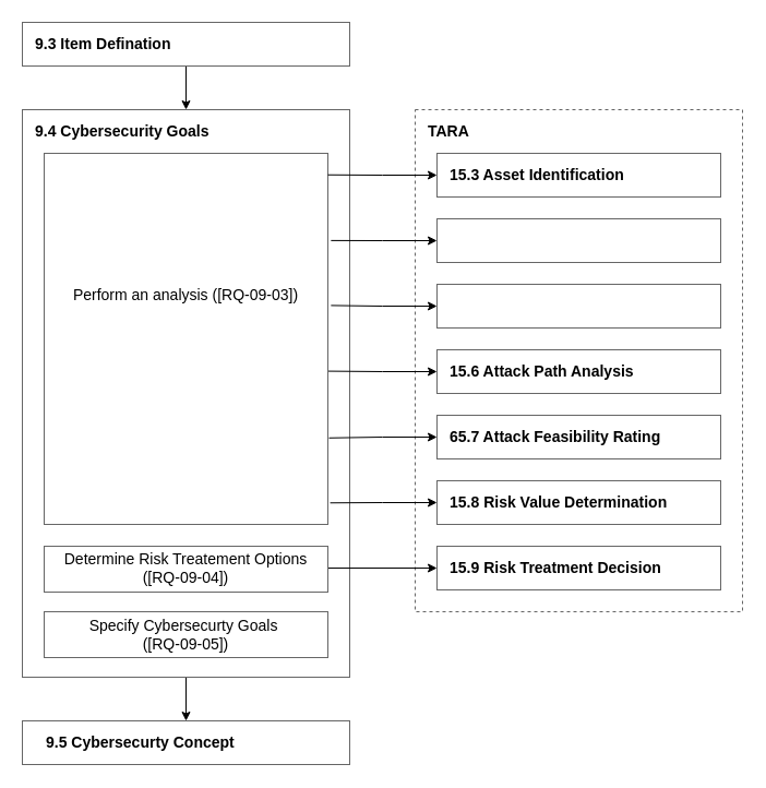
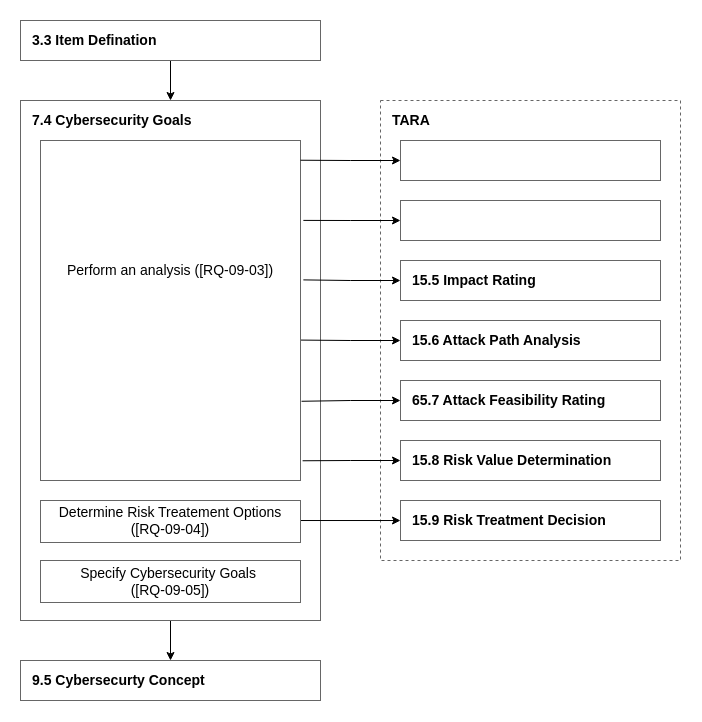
  <mxCell id="0" />
  <mxCell id="1" parent="0" />
  <mxCell id="2" style="edgeStyle=orthogonalEdgeStyle;rounded=0;orthogonalLoop=1;jettySize=auto;html=1;entryX=0.5;entryY=0;entryDx=0;entryDy=0;" edge="1" parent="1" source="3" target="6"><mxGeometry relative="1" as="geometry" /></mxCell>
  <mxCell id="3" value="" style="rounded=0;whiteSpace=wrap;html=1;fillColor=none;fontColor=#333333;strokeColor=#666666;" vertex="1" parent="1"><mxGeometry x="20" y="20" width="300" height="40" as="geometry" /></mxCell>
- <mxCell id="4" value="&lt;font style=&quot;font-size: 14px;&quot;&gt;&lt;b&gt;9.3 Item Defination&lt;/b&gt;&lt;/font&gt;" style="text;html=1;strokeColor=none;fillColor=none;align=left;verticalAlign=middle;whiteSpace=wrap;rounded=0;" vertex="1" parent="1"><mxGeometry x="30" y="25" width="150" height="30" as="geometry" /></mxCell>
+ <mxCell id="4" value="&lt;font style=&quot;font-size: 14px;&quot;&gt;&lt;b&gt;3.3 Item Defination&lt;/b&gt;&lt;/font&gt;" style="text;html=1;strokeColor=none;fillColor=none;align=left;verticalAlign=middle;whiteSpace=wrap;rounded=0;" vertex="1" parent="1"><mxGeometry x="30" y="25" width="150" height="30" as="geometry" /></mxCell>
  <mxCell id="5" style="edgeStyle=orthogonalEdgeStyle;rounded=0;orthogonalLoop=1;jettySize=auto;html=1;entryX=0.5;entryY=0;entryDx=0;entryDy=0;startArrow=none;startFill=0;endArrow=classic;endFill=1;" edge="1" parent="1" source="6" target="36"><mxGeometry relative="1" as="geometry" /></mxCell>
  <mxCell id="6" value="" style="rounded=0;whiteSpace=wrap;html=1;fillColor=none;fontColor=#333333;strokeColor=#666666;" vertex="1" parent="1"><mxGeometry x="20" y="100" width="300" height="520" as="geometry" /></mxCell>
- <mxCell id="7" value="&lt;font style=&quot;font-size: 14px;&quot;&gt;&lt;b&gt;9.4 Cybersecurity Goals&lt;/b&gt;&lt;/font&gt;" style="text;html=1;strokeColor=none;fillColor=none;align=left;verticalAlign=middle;whiteSpace=wrap;rounded=0;" vertex="1" parent="1"><mxGeometry x="30" y="105" width="180" height="30" as="geometry" /></mxCell>
+ <mxCell id="7" value="&lt;font style=&quot;font-size: 14px;&quot;&gt;&lt;b&gt;7.4 Cybersecurity Goals&lt;/b&gt;&lt;/font&gt;" style="text;html=1;strokeColor=none;fillColor=none;align=left;verticalAlign=middle;whiteSpace=wrap;rounded=0;" vertex="1" parent="1"><mxGeometry x="30" y="105" width="180" height="30" as="geometry" /></mxCell>
  <mxCell id="8" value="" style="rounded=0;whiteSpace=wrap;html=1;fillColor=none;fontColor=#333333;strokeColor=#666666;" vertex="1" parent="1"><mxGeometry x="40" y="140" width="260" height="340" as="geometry" /></mxCell>
  <mxCell id="9" value="&lt;div style=&quot;&quot;&gt;&lt;span style=&quot;font-size: 14px; background-color: initial;&quot;&gt;Perform an analysis ([RQ-09-03])&lt;/span&gt;&lt;/div&gt;" style="text;html=1;strokeColor=none;fillColor=none;align=center;verticalAlign=middle;whiteSpace=wrap;rounded=0;" vertex="1" parent="1"><mxGeometry x="50" y="255" width="240" height="30" as="geometry" /></mxCell>
  <mxCell id="10" value="" style="rounded=0;whiteSpace=wrap;html=1;fillColor=none;fontColor=#333333;strokeColor=#666666;dashed=1;" vertex="1" parent="1"><mxGeometry x="380" y="100" width="300" height="460" as="geometry" /></mxCell>
  <mxCell id="11" value="&lt;font style=&quot;font-size: 14px;&quot;&gt;&lt;b&gt;TARA&lt;/b&gt;&lt;/font&gt;" style="text;html=1;strokeColor=none;fillColor=none;align=left;verticalAlign=middle;whiteSpace=wrap;rounded=0;" vertex="1" parent="1"><mxGeometry x="390" y="105" width="180" height="30" as="geometry" /></mxCell>
  <mxCell id="12" style="edgeStyle=orthogonalEdgeStyle;rounded=0;orthogonalLoop=1;jettySize=auto;html=1;entryX=1;entryY=0.058;entryDx=0;entryDy=0;entryPerimeter=0;startArrow=classic;startFill=1;endArrow=none;endFill=0;" edge="1" parent="1" source="13" target="8"><mxGeometry relative="1" as="geometry" /></mxCell>
  <mxCell id="13" value="" style="rounded=0;whiteSpace=wrap;html=1;fillColor=none;fontColor=#333333;strokeColor=#666666;" vertex="1" parent="1"><mxGeometry x="400" y="140" width="260" height="40" as="geometry" /></mxCell>
- <mxCell id="14" value="&lt;font style=&quot;font-size: 14px;&quot;&gt;&lt;b&gt;15.3 Asset Identification&lt;/b&gt;&lt;/font&gt;" style="text;html=1;strokeColor=none;fillColor=none;align=left;verticalAlign=middle;whiteSpace=wrap;rounded=0;" vertex="1" parent="1"><mxGeometry x="410" y="145" width="210" height="30" as="geometry" /></mxCell>
  <mxCell id="15" style="edgeStyle=orthogonalEdgeStyle;rounded=0;orthogonalLoop=1;jettySize=auto;html=1;entryX=1.011;entryY=0.235;entryDx=0;entryDy=0;entryPerimeter=0;startArrow=classic;startFill=1;endArrow=none;endFill=0;" edge="1" parent="1" source="16" target="8"><mxGeometry relative="1" as="geometry" /></mxCell>
  <mxCell id="16" value="" style="rounded=0;whiteSpace=wrap;html=1;fillColor=none;fontColor=#333333;strokeColor=#666666;" vertex="1" parent="1"><mxGeometry x="400" y="200" width="260" height="40" as="geometry" /></mxCell>
  <mxCell id="17" style="edgeStyle=orthogonalEdgeStyle;rounded=0;orthogonalLoop=1;jettySize=auto;html=1;entryX=1.011;entryY=0.41;entryDx=0;entryDy=0;entryPerimeter=0;startArrow=classic;startFill=1;endArrow=none;endFill=0;" edge="1" parent="1" source="18" target="8"><mxGeometry relative="1" as="geometry" /></mxCell>
  <mxCell id="18" value="" style="rounded=0;whiteSpace=wrap;html=1;fillColor=none;fontColor=#333333;strokeColor=#666666;" vertex="1" parent="1"><mxGeometry x="400" y="260" width="260" height="40" as="geometry" /></mxCell>
+ <mxCell id="19" value="&lt;font style=&quot;font-size: 14px;&quot;&gt;&lt;b&gt;15.5 Impact Rating&lt;/b&gt;&lt;/font&gt;" style="text;html=1;strokeColor=none;fillColor=none;align=left;verticalAlign=middle;whiteSpace=wrap;rounded=0;" vertex="1" parent="1"><mxGeometry x="410" y="265" width="240" height="30" as="geometry" /></mxCell>
  <mxCell id="20" style="edgeStyle=orthogonalEdgeStyle;rounded=0;orthogonalLoop=1;jettySize=auto;html=1;entryX=1.002;entryY=0.587;entryDx=0;entryDy=0;entryPerimeter=0;startArrow=classic;startFill=1;endArrow=none;endFill=0;" edge="1" parent="1" source="21" target="8"><mxGeometry relative="1" as="geometry" /></mxCell>
  <mxCell id="21" value="" style="rounded=0;whiteSpace=wrap;html=1;fillColor=none;fontColor=#333333;strokeColor=#666666;" vertex="1" parent="1"><mxGeometry x="400" y="320" width="260" height="40" as="geometry" /></mxCell>
  <mxCell id="22" value="&lt;font style=&quot;font-size: 14px;&quot;&gt;&lt;b&gt;15.6 Attack Path Analysis&lt;/b&gt;&lt;/font&gt;" style="text;html=1;strokeColor=none;fillColor=none;align=left;verticalAlign=middle;whiteSpace=wrap;rounded=0;" vertex="1" parent="1"><mxGeometry x="410" y="325" width="240" height="30" as="geometry" /></mxCell>
  <mxCell id="23" style="edgeStyle=orthogonalEdgeStyle;rounded=0;orthogonalLoop=1;jettySize=auto;html=1;entryX=1.004;entryY=0.767;entryDx=0;entryDy=0;entryPerimeter=0;startArrow=classic;startFill=1;endArrow=none;endFill=0;" edge="1" parent="1" source="24" target="8"><mxGeometry relative="1" as="geometry" /></mxCell>
  <mxCell id="24" value="" style="rounded=0;whiteSpace=wrap;html=1;fillColor=none;fontColor=#333333;strokeColor=#666666;" vertex="1" parent="1"><mxGeometry x="400" y="380" width="260" height="40" as="geometry" /></mxCell>
  <mxCell id="25" value="&lt;font style=&quot;font-size: 14px;&quot;&gt;&lt;b&gt;65.7 Attack Feasibility Rating&lt;/b&gt;&lt;/font&gt;" style="text;html=1;strokeColor=none;fillColor=none;align=left;verticalAlign=middle;whiteSpace=wrap;rounded=0;" vertex="1" parent="1"><mxGeometry x="410" y="385" width="240" height="30" as="geometry" /></mxCell>
  <mxCell id="26" style="edgeStyle=orthogonalEdgeStyle;rounded=0;orthogonalLoop=1;jettySize=auto;html=1;entryX=1.008;entryY=0.942;entryDx=0;entryDy=0;entryPerimeter=0;startArrow=classic;startFill=1;endArrow=none;endFill=0;" edge="1" parent="1" source="27" target="8"><mxGeometry relative="1" as="geometry" /></mxCell>
  <mxCell id="27" value="" style="rounded=0;whiteSpace=wrap;html=1;fillColor=none;fontColor=#333333;strokeColor=#666666;" vertex="1" parent="1"><mxGeometry x="400" y="440" width="260" height="40" as="geometry" /></mxCell>
  <mxCell id="28" value="&lt;font style=&quot;font-size: 14px;&quot;&gt;&lt;b&gt;15.8 Risk Value Determination&lt;/b&gt;&lt;/font&gt;" style="text;html=1;strokeColor=none;fillColor=none;align=left;verticalAlign=middle;whiteSpace=wrap;rounded=0;" vertex="1" parent="1"><mxGeometry x="410" y="445" width="240" height="30" as="geometry" /></mxCell>
  <mxCell id="29" style="edgeStyle=orthogonalEdgeStyle;rounded=0;orthogonalLoop=1;jettySize=auto;html=1;startArrow=classic;startFill=1;endArrow=none;endFill=0;entryX=1.001;entryY=0.477;entryDx=0;entryDy=0;entryPerimeter=0;" edge="1" parent="1" source="30" target="32"><mxGeometry relative="1" as="geometry" /></mxCell>
  <mxCell id="30" value="" style="rounded=0;whiteSpace=wrap;html=1;fillColor=none;fontColor=#333333;strokeColor=#666666;" vertex="1" parent="1"><mxGeometry x="400" y="500" width="260" height="40" as="geometry" /></mxCell>
  <mxCell id="31" value="&lt;font style=&quot;font-size: 14px;&quot;&gt;&lt;b&gt;15.9 Risk Treatment Decision&lt;/b&gt;&lt;/font&gt;" style="text;html=1;strokeColor=none;fillColor=none;align=left;verticalAlign=middle;whiteSpace=wrap;rounded=0;" vertex="1" parent="1"><mxGeometry x="410" y="505" width="240" height="30" as="geometry" /></mxCell>
  <mxCell id="32" value="" style="rounded=0;whiteSpace=wrap;html=1;fillColor=none;fontColor=#333333;strokeColor=#666666;" vertex="1" parent="1"><mxGeometry x="40" y="500" width="260" height="42" as="geometry" /></mxCell>
  <mxCell id="33" value="&lt;div style=&quot;&quot;&gt;&lt;span style=&quot;font-size: 14px; background-color: initial;&quot;&gt;Determine Risk Treatement Options ([RQ-09-04])&lt;/span&gt;&lt;/div&gt;" style="text;html=1;strokeColor=none;fillColor=none;align=center;verticalAlign=middle;whiteSpace=wrap;rounded=0;" vertex="1" parent="1"><mxGeometry x="50" y="505" width="240" height="30" as="geometry" /></mxCell>
  <mxCell id="34" value="" style="rounded=0;whiteSpace=wrap;html=1;fillColor=none;fontColor=#333333;strokeColor=#666666;" vertex="1" parent="1"><mxGeometry x="40" y="560" width="260" height="42" as="geometry" /></mxCell>
- <mxCell id="35" value="&lt;div style=&quot;&quot;&gt;&lt;span style=&quot;font-size: 14px; background-color: initial;&quot;&gt;Specify Cybersecurty Goals&amp;nbsp;&lt;/span&gt;&lt;/div&gt;&lt;div style=&quot;&quot;&gt;&lt;span style=&quot;font-size: 14px; background-color: initial;&quot;&gt;([RQ-09-05])&lt;/span&gt;&lt;/div&gt;" style="text;html=1;strokeColor=none;fillColor=none;align=center;verticalAlign=middle;whiteSpace=wrap;rounded=0;" vertex="1" parent="1"><mxGeometry x="50" y="566" width="240" height="30" as="geometry" /></mxCell>
+ <mxCell id="35" value="&lt;div style=&quot;&quot;&gt;&lt;span style=&quot;font-size: 14px; background-color: initial;&quot;&gt;Specify Cybersecurity Goals&amp;nbsp;&lt;/span&gt;&lt;/div&gt;&lt;div style=&quot;&quot;&gt;&lt;span style=&quot;font-size: 14px; background-color: initial;&quot;&gt;([RQ-09-05])&lt;/span&gt;&lt;/div&gt;" style="text;html=1;strokeColor=none;fillColor=none;align=center;verticalAlign=middle;whiteSpace=wrap;rounded=0;" vertex="1" parent="1"><mxGeometry x="50" y="566" width="240" height="30" as="geometry" /></mxCell>
  <mxCell id="36" value="" style="rounded=0;whiteSpace=wrap;html=1;fillColor=none;fontColor=#333333;strokeColor=#666666;" vertex="1" parent="1"><mxGeometry x="20" y="660" width="300" height="40" as="geometry" /></mxCell>
- <mxCell id="37" value="&lt;font style=&quot;font-size: 14px;&quot;&gt;&lt;b&gt;9.5 Cybersecurty Concept&lt;/b&gt;&lt;/font&gt;" style="text;html=1;strokeColor=none;fillColor=none;align=left;verticalAlign=middle;whiteSpace=wrap;rounded=0;" vertex="1" parent="1"><mxGeometry x="40" y="665" width="240" height="30" as="geometry" /></mxCell>
+ <mxCell id="37" value="&lt;font style=&quot;font-size: 14px;&quot;&gt;&lt;b&gt;9.5 Cybersecurty Concept&lt;/b&gt;&lt;/font&gt;" style="text;html=1;strokeColor=none;fillColor=none;align=left;verticalAlign=middle;whiteSpace=wrap;rounded=0;" vertex="1" parent="1"><mxGeometry x="30" y="665" width="240" height="30" as="geometry" /></mxCell>
